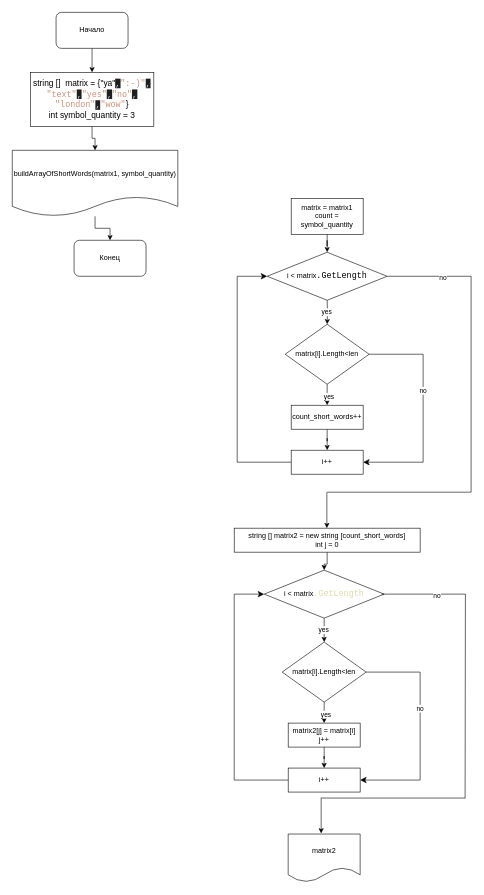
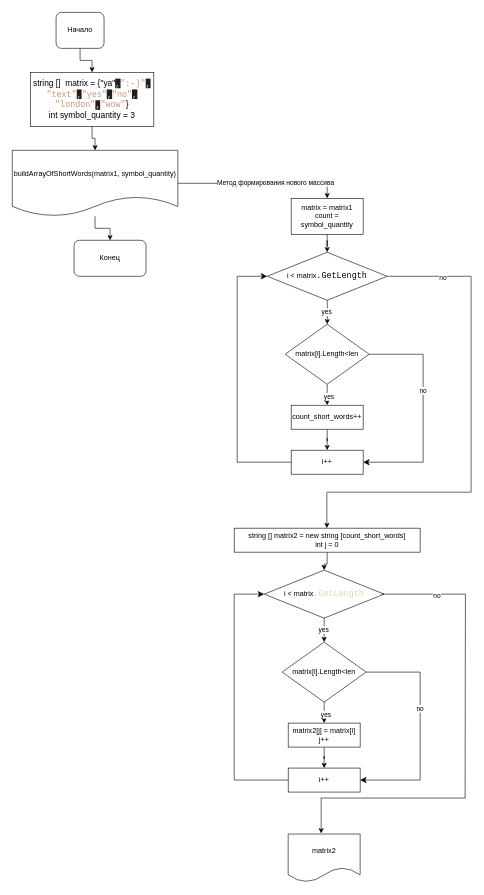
  <mxCell id="0" />
  <mxCell id="1" parent="0" />
  <mxCell id="2" style="edgeStyle=orthogonalEdgeStyle;rounded=0;orthogonalLoop=1;jettySize=auto;html=1;entryX=0.5;entryY=0;entryDx=0;entryDy=0;" edge="1" parent="1" source="3" target="6"><mxGeometry relative="1" as="geometry" /></mxCell>
- <mxCell id="3" value="Начало" style="rounded=1;whiteSpace=wrap;html=1;" vertex="1" parent="1"><mxGeometry x="93" width="120" height="60" as="geometry" y="20" /></mxCell>
+ <mxCell id="3" value="Начало" style="rounded=1;whiteSpace=wrap;html=1;" vertex="1" parent="1"><mxGeometry x="93" y="20" width="80" height="60" as="geometry" /></mxCell>
  <mxCell id="4" value="Конец" style="rounded=1;whiteSpace=wrap;html=1;" vertex="1" parent="1"><mxGeometry x="123" y="400" width="120" height="60" as="geometry" /></mxCell>
  <mxCell id="5" style="edgeStyle=orthogonalEdgeStyle;rounded=0;orthogonalLoop=1;jettySize=auto;html=1;entryX=0.5;entryY=0;entryDx=0;entryDy=0;" edge="1" parent="1" source="6" target="10"><mxGeometry relative="1" as="geometry" /></mxCell>
  <mxCell id="6" value="&lt;font style=&quot;font-size: 14px;&quot;&gt;string []&amp;nbsp; matrix = {&quot;ya&quot;&lt;span style=&quot;background-color: rgb(31, 31, 31); color: rgb(204, 204, 204); font-family: Consolas, &amp;quot;Courier New&amp;quot;, monospace;&quot;&gt;,&lt;/span&gt;&lt;span style=&quot;font-family: Consolas, &amp;quot;Courier New&amp;quot;, monospace; color: rgb(206, 145, 120);&quot;&gt;&quot;:-)&quot;&lt;/span&gt;&lt;span style=&quot;background-color: rgb(31, 31, 31); color: rgb(204, 204, 204); font-family: Consolas, &amp;quot;Courier New&amp;quot;, monospace;&quot;&gt;, &lt;/span&gt;&lt;span style=&quot;font-family: Consolas, &amp;quot;Courier New&amp;quot;, monospace; color: rgb(206, 145, 120);&quot;&gt;&quot;text&quot;&lt;/span&gt;&lt;span style=&quot;background-color: rgb(31, 31, 31); color: rgb(204, 204, 204); font-family: Consolas, &amp;quot;Courier New&amp;quot;, monospace;&quot;&gt;,&lt;/span&gt;&lt;span style=&quot;font-family: Consolas, &amp;quot;Courier New&amp;quot;, monospace; color: rgb(206, 145, 120);&quot;&gt;&quot;yes&quot;&lt;/span&gt;&lt;span style=&quot;background-color: rgb(31, 31, 31); color: rgb(204, 204, 204); font-family: Consolas, &amp;quot;Courier New&amp;quot;, monospace;&quot;&gt;,&lt;/span&gt;&lt;span style=&quot;font-family: Consolas, &amp;quot;Courier New&amp;quot;, monospace; color: rgb(206, 145, 120);&quot;&gt;&quot;no&quot;&lt;/span&gt;&lt;span style=&quot;background-color: rgb(31, 31, 31); color: rgb(204, 204, 204); font-family: Consolas, &amp;quot;Courier New&amp;quot;, monospace;&quot;&gt;, &lt;/span&gt;&lt;span style=&quot;font-family: Consolas, &amp;quot;Courier New&amp;quot;, monospace; color: rgb(206, 145, 120);&quot;&gt;&quot;london&quot;&lt;/span&gt;&lt;span style=&quot;background-color: rgb(31, 31, 31); color: rgb(204, 204, 204); font-family: Consolas, &amp;quot;Courier New&amp;quot;, monospace;&quot;&gt;,&lt;/span&gt;&lt;span style=&quot;font-family: Consolas, &amp;quot;Courier New&amp;quot;, monospace; color: rgb(206, 145, 120);&quot;&gt;&quot;wow&quot;&lt;/span&gt;&lt;span style=&quot;background-color: initial;&quot;&gt;}&lt;br&gt;&lt;div style=&quot;&quot;&gt;&lt;span style=&quot;background-color: initial;&quot;&gt;int symbol_quantity = 3&lt;/span&gt;&lt;/div&gt;&lt;/span&gt;&lt;/font&gt;" style="rounded=0;whiteSpace=wrap;html=1;" vertex="1" parent="1"><mxGeometry x="50" y="120" width="206" height="90" as="geometry" /></mxCell>
  <mxCell id="7" style="edgeStyle=orthogonalEdgeStyle;rounded=0;orthogonalLoop=1;jettySize=auto;html=1;" edge="1" parent="1" source="10" target="4"><mxGeometry relative="1" as="geometry" /></mxCell>
+ <mxCell id="8" style="edgeStyle=orthogonalEdgeStyle;rounded=0;orthogonalLoop=1;jettySize=auto;html=1;entryX=0.5;entryY=0;entryDx=0;entryDy=0;" edge="1" parent="1" source="10" target="49"><mxGeometry relative="1" as="geometry"><mxPoint x="555" y="250" as="targetPoint" /></mxGeometry></mxCell>
+ <mxCell id="9" value="Метод формирования нового массива" style="edgeLabel;html=1;align=center;verticalAlign=middle;resizable=0;points=[];" vertex="1" connectable="0" parent="8"><mxGeometry x="0.184" y="2" relative="1" as="geometry"><mxPoint as="offset" /></mxGeometry></mxCell>
  <mxCell id="10" value="buildArrayOfShortWords(matrix1, symbol_quantity)" style="shape=document;whiteSpace=wrap;html=1;boundedLbl=1;" vertex="1" parent="1"><mxGeometry x="20" y="250" width="276" height="110" as="geometry" /></mxCell>
  <mxCell id="11" value="" style="edgeStyle=orthogonalEdgeStyle;rounded=0;orthogonalLoop=1;jettySize=auto;html=1;" edge="1" parent="1" target="22"><mxGeometry relative="1" as="geometry"><mxPoint x="545" y="500" as="sourcePoint" /><mxPoint x="545" y="560" as="targetPoint" /></mxGeometry></mxCell>
  <mxCell id="12" value="yes" style="edgeLabel;html=1;align=center;verticalAlign=middle;resizable=0;points=[];" vertex="1" connectable="0" parent="11"><mxGeometry x="-0.05" y="-2" relative="1" as="geometry"><mxPoint as="offset" /></mxGeometry></mxCell>
  <mxCell id="13" value="i &amp;lt;&amp;nbsp;matrix&lt;span style=&quot;font-family: Consolas, &amp;quot;Courier New&amp;quot;, monospace; font-size: 14px;&quot;&gt;.&lt;/span&gt;&lt;span style=&quot;font-family: Consolas, &amp;quot;Courier New&amp;quot;, monospace; font-size: 14px;&quot;&gt;GetLength&lt;/span&gt;" style="rhombus;whiteSpace=wrap;html=1;" vertex="1" parent="1"><mxGeometry x="445" y="420" width="200" height="80" as="geometry" /></mxCell>
  <mxCell id="14" style="edgeStyle=orthogonalEdgeStyle;rounded=0;orthogonalLoop=1;jettySize=auto;html=1;entryX=0.5;entryY=0;entryDx=0;entryDy=0;" edge="1" parent="1" source="15" target="16"><mxGeometry relative="1" as="geometry" /></mxCell>
  <mxCell id="15" value="count_short_words++" style="whiteSpace=wrap;html=1;" vertex="1" parent="1"><mxGeometry x="485" y="675" width="120" height="40" as="geometry" /></mxCell>
  <mxCell id="16" value="i++" style="rounded=0;whiteSpace=wrap;html=1;" vertex="1" parent="1"><mxGeometry x="485" y="750" width="120" height="40" as="geometry" /></mxCell>
  <mxCell id="17" value="" style="edgeStyle=elbowEdgeStyle;elbow=horizontal;endArrow=classic;html=1;curved=0;rounded=0;endSize=8;startSize=8;exitX=1;exitY=0.5;exitDx=0;exitDy=0;entryX=1;entryY=0.5;entryDx=0;entryDy=0;" edge="1" parent="1" source="22" target="16"><mxGeometry width="50" height="50" relative="1" as="geometry"><mxPoint x="705" y="860" as="sourcePoint" /><mxPoint x="545" y="620" as="targetPoint" /><Array as="points"><mxPoint x="705" y="540" /></Array></mxGeometry></mxCell>
  <mxCell id="18" value="no" style="edgeLabel;html=1;align=center;verticalAlign=middle;resizable=0;points=[];" vertex="1" connectable="0" parent="17"><mxGeometry x="-0.188" y="-1" relative="1" as="geometry"><mxPoint as="offset" /></mxGeometry></mxCell>
  <mxCell id="19" value="" style="edgeStyle=elbowEdgeStyle;elbow=horizontal;endArrow=classic;html=1;curved=0;rounded=0;endSize=8;startSize=8;entryX=0;entryY=0.5;entryDx=0;entryDy=0;exitX=0;exitY=0.5;exitDx=0;exitDy=0;" edge="1" parent="1" source="16"><mxGeometry width="50" height="50" relative="1" as="geometry"><mxPoint x="465" y="690" as="sourcePoint" /><mxPoint x="445" y="460" as="targetPoint" /><Array as="points"><mxPoint x="395" y="590" /></Array></mxGeometry></mxCell>
  <mxCell id="20" style="edgeStyle=orthogonalEdgeStyle;rounded=0;orthogonalLoop=1;jettySize=auto;html=1;entryX=0.5;entryY=0;entryDx=0;entryDy=0;" edge="1" parent="1" source="22" target="15"><mxGeometry relative="1" as="geometry" /></mxCell>
  <mxCell id="21" value="yes" style="edgeLabel;html=1;align=center;verticalAlign=middle;resizable=0;points=[];" vertex="1" connectable="0" parent="20"><mxGeometry x="0.345" y="2" relative="1" as="geometry"><mxPoint as="offset" /></mxGeometry></mxCell>
  <mxCell id="22" value="matrix[i].Length&amp;lt;len" style="rhombus;whiteSpace=wrap;html=1;" vertex="1" parent="1"><mxGeometry x="475" y="540" width="140" height="100" as="geometry" /></mxCell>
  <mxCell id="23" value="" style="endArrow=none;html=1;rounded=0;exitX=1;exitY=0.5;exitDx=0;exitDy=0;" edge="1" parent="1"><mxGeometry width="50" height="50" relative="1" as="geometry"><mxPoint x="645" y="460" as="sourcePoint" /><mxPoint x="785" y="460" as="targetPoint" /></mxGeometry></mxCell>
  <mxCell id="24" value="no" style="edgeLabel;html=1;align=center;verticalAlign=middle;resizable=0;points=[];" vertex="1" connectable="0" parent="23"><mxGeometry x="0.319" y="-2" relative="1" as="geometry"><mxPoint as="offset" /></mxGeometry></mxCell>
  <mxCell id="25" value="" style="endArrow=none;html=1;rounded=0;" edge="1" parent="1"><mxGeometry width="50" height="50" relative="1" as="geometry"><mxPoint x="785" y="820" as="sourcePoint" /><mxPoint x="785" y="460" as="targetPoint" /></mxGeometry></mxCell>
  <mxCell id="26" value="" style="endArrow=none;html=1;rounded=0;" edge="1" parent="1"><mxGeometry width="50" height="50" relative="1" as="geometry"><mxPoint x="545" y="820" as="sourcePoint" /><mxPoint x="785" y="820" as="targetPoint" /></mxGeometry></mxCell>
  <mxCell id="27" value="" style="endArrow=classic;html=1;rounded=0;" edge="1" parent="1"><mxGeometry width="50" height="50" relative="1" as="geometry"><mxPoint x="544.5" y="820" as="sourcePoint" /><mxPoint x="544.5" y="880" as="targetPoint" /></mxGeometry></mxCell>
  <mxCell id="28" style="edgeStyle=orthogonalEdgeStyle;rounded=0;orthogonalLoop=1;jettySize=auto;html=1;entryX=0.5;entryY=0;entryDx=0;entryDy=0;" edge="1" parent="1" source="29" target="32"><mxGeometry relative="1" as="geometry" /></mxCell>
  <mxCell id="29" value="string [] matrix2 = new string [count_short_words]&lt;br&gt;int j = 0" style="rounded=0;whiteSpace=wrap;html=1;" vertex="1" parent="1"><mxGeometry x="390" y="880" width="310" height="40" as="geometry" /></mxCell>
  <mxCell id="30" value="" style="edgeStyle=orthogonalEdgeStyle;rounded=0;orthogonalLoop=1;jettySize=auto;html=1;" edge="1" parent="1" source="32" target="41"><mxGeometry relative="1" as="geometry"><mxPoint x="540" y="1090" as="targetPoint" /></mxGeometry></mxCell>
  <mxCell id="31" value="yes" style="edgeLabel;html=1;align=center;verticalAlign=middle;resizable=0;points=[];" vertex="1" connectable="0" parent="30"><mxGeometry x="-0.05" y="-2" relative="1" as="geometry"><mxPoint as="offset" /></mxGeometry></mxCell>
  <mxCell id="32" value="i &amp;lt;&amp;nbsp;matrix&lt;span style=&quot;font-family: Consolas, &amp;quot;Courier New&amp;quot;, monospace; font-size: 14px; color: rgb(212, 212, 212);&quot;&gt;.&lt;/span&gt;&lt;span style=&quot;font-family: Consolas, &amp;quot;Courier New&amp;quot;, monospace; font-size: 14px; color: rgb(220, 220, 170);&quot;&gt;GetLength&lt;/span&gt;" style="rhombus;whiteSpace=wrap;html=1;" vertex="1" parent="1"><mxGeometry x="440" y="950" width="200" height="80" as="geometry" /></mxCell>
  <mxCell id="33" style="edgeStyle=orthogonalEdgeStyle;rounded=0;orthogonalLoop=1;jettySize=auto;html=1;entryX=0.5;entryY=0;entryDx=0;entryDy=0;" edge="1" parent="1" source="34" target="35"><mxGeometry relative="1" as="geometry" /></mxCell>
  <mxCell id="34" value="matrix2[j] = matrix[i]&lt;br&gt;j++" style="whiteSpace=wrap;html=1;" vertex="1" parent="1"><mxGeometry x="480" y="1205" width="120" height="40" as="geometry" /></mxCell>
  <mxCell id="35" value="i++" style="rounded=0;whiteSpace=wrap;html=1;" vertex="1" parent="1"><mxGeometry x="480" y="1280" width="120" height="40" as="geometry" /></mxCell>
  <mxCell id="36" value="" style="edgeStyle=elbowEdgeStyle;elbow=horizontal;endArrow=classic;html=1;curved=0;rounded=0;endSize=8;startSize=8;exitX=1;exitY=0.5;exitDx=0;exitDy=0;entryX=1;entryY=0.5;entryDx=0;entryDy=0;" edge="1" parent="1" source="41" target="35"><mxGeometry width="50" height="50" relative="1" as="geometry"><mxPoint x="700" y="1390" as="sourcePoint" /><mxPoint x="540" y="1150" as="targetPoint" /><Array as="points"><mxPoint x="700" y="1070" /></Array></mxGeometry></mxCell>
  <mxCell id="37" value="no" style="edgeLabel;html=1;align=center;verticalAlign=middle;resizable=0;points=[];" vertex="1" connectable="0" parent="36"><mxGeometry x="-0.188" y="-1" relative="1" as="geometry"><mxPoint as="offset" /></mxGeometry></mxCell>
  <mxCell id="38" value="" style="edgeStyle=elbowEdgeStyle;elbow=horizontal;endArrow=classic;html=1;curved=0;rounded=0;endSize=8;startSize=8;entryX=0;entryY=0.5;entryDx=0;entryDy=0;exitX=0;exitY=0.5;exitDx=0;exitDy=0;" edge="1" parent="1" source="35" target="32"><mxGeometry width="50" height="50" relative="1" as="geometry"><mxPoint x="460" y="1220" as="sourcePoint" /><mxPoint x="440" y="1030" as="targetPoint" /><Array as="points"><mxPoint x="390" y="1120" /></Array></mxGeometry></mxCell>
  <mxCell id="39" style="edgeStyle=orthogonalEdgeStyle;rounded=0;orthogonalLoop=1;jettySize=auto;html=1;entryX=0.5;entryY=0;entryDx=0;entryDy=0;" edge="1" parent="1" source="41" target="34"><mxGeometry relative="1" as="geometry" /></mxCell>
  <mxCell id="40" value="yes" style="edgeLabel;html=1;align=center;verticalAlign=middle;resizable=0;points=[];" vertex="1" connectable="0" parent="39"><mxGeometry x="0.345" y="2" relative="1" as="geometry"><mxPoint as="offset" /></mxGeometry></mxCell>
  <mxCell id="41" value="matrix[i].Length&amp;lt;len" style="rhombus;whiteSpace=wrap;html=1;" vertex="1" parent="1"><mxGeometry x="470" y="1070" width="140" height="100" as="geometry" /></mxCell>
  <mxCell id="42" value="" style="endArrow=none;html=1;rounded=0;exitX=1;exitY=0.5;exitDx=0;exitDy=0;" edge="1" parent="1"><mxGeometry width="50" height="50" relative="1" as="geometry"><mxPoint x="635.5" y="990" as="sourcePoint" /><mxPoint x="775.5" y="990" as="targetPoint" /></mxGeometry></mxCell>
  <mxCell id="43" value="no" style="edgeLabel;html=1;align=center;verticalAlign=middle;resizable=0;points=[];" vertex="1" connectable="0" parent="42"><mxGeometry x="0.319" y="-2" relative="1" as="geometry"><mxPoint as="offset" /></mxGeometry></mxCell>
  <mxCell id="44" value="" style="endArrow=none;html=1;rounded=0;" edge="1" parent="1"><mxGeometry width="50" height="50" relative="1" as="geometry"><mxPoint x="775" y="1330" as="sourcePoint" /><mxPoint x="775.5" y="990" as="targetPoint" /></mxGeometry></mxCell>
  <mxCell id="45" value="" style="endArrow=none;html=1;rounded=0;" edge="1" parent="1"><mxGeometry width="50" height="50" relative="1" as="geometry"><mxPoint x="535.5" y="1330" as="sourcePoint" /><mxPoint x="775.5" y="1330" as="targetPoint" /></mxGeometry></mxCell>
  <mxCell id="46" value="" style="endArrow=classic;html=1;rounded=0;" edge="1" parent="1"><mxGeometry width="50" height="50" relative="1" as="geometry"><mxPoint x="535" y="1329" as="sourcePoint" /><mxPoint x="535" y="1389" as="targetPoint" /></mxGeometry></mxCell>
  <mxCell id="47" value="matrix2" style="shape=document;whiteSpace=wrap;html=1;boundedLbl=1;" vertex="1" parent="1"><mxGeometry x="480" y="1390" width="120" height="80" as="geometry" /></mxCell>
  <mxCell id="48" style="edgeStyle=orthogonalEdgeStyle;rounded=0;orthogonalLoop=1;jettySize=auto;html=1;entryX=0.5;entryY=0;entryDx=0;entryDy=0;" edge="1" parent="1" source="49" target="13"><mxGeometry relative="1" as="geometry" /></mxCell>
  <mxCell id="49" value="matrix = matrix1&lt;br&gt;count = symbol_quantity" style="rounded=0;whiteSpace=wrap;html=1;" vertex="1" parent="1"><mxGeometry x="485" y="330" width="120" height="60" as="geometry" /></mxCell>
